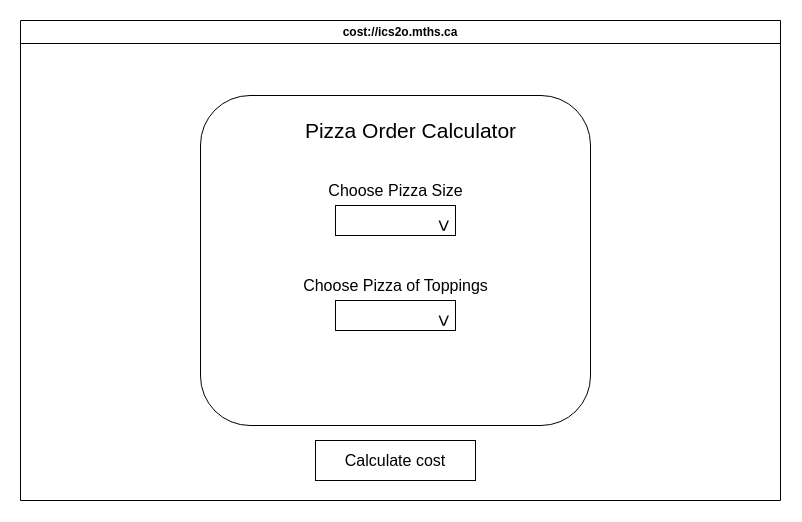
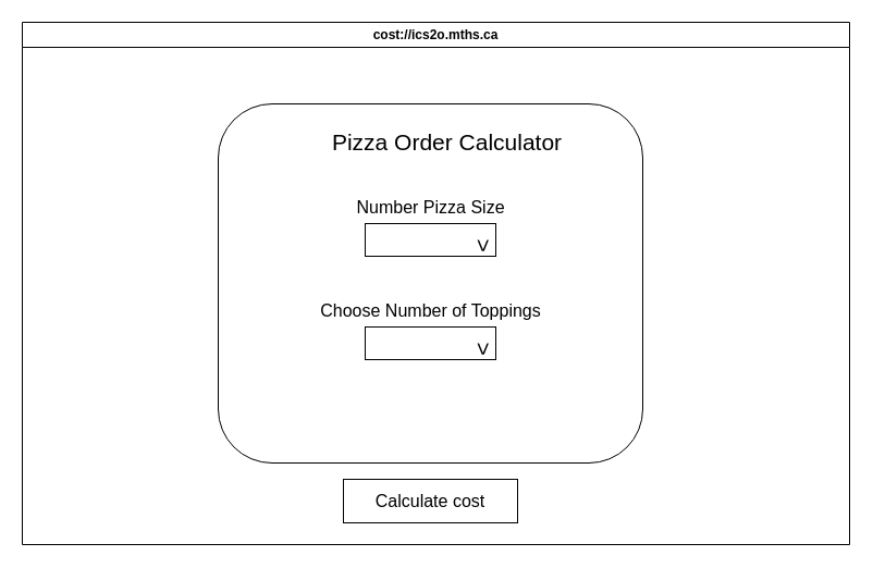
  <mxCell id="0" />
  <mxCell id="1" parent="0" />
  <mxCell id="2" value="cost://ics2o.mths.ca" style="swimlane;whiteSpace=wrap;html=1;" parent="1" vertex="1"><mxGeometry x="20" y="20" width="760" height="480" as="geometry" /></mxCell>
  <mxCell id="3" value="" style="rounded=1;whiteSpace=wrap;html=1;" vertex="1" parent="2"><mxGeometry x="180" y="75" width="390" height="330" as="geometry" /></mxCell>
  <mxCell id="4" value="Pizza Order Calculator" style="text;html=1;align=center;verticalAlign=middle;resizable=0;points=[];autosize=1;strokeColor=none;fillColor=none;fontSize=21;" vertex="1" parent="2"><mxGeometry x="275" y="90" width="230" height="40" as="geometry" /></mxCell>
- <mxCell id="5" value="Choose Pizza Size" style="text;html=1;align=center;verticalAlign=middle;resizable=0;points=[];autosize=1;strokeColor=none;fillColor=none;fontSize=16;" vertex="1" parent="2"><mxGeometry x="295" y="155" width="160" height="30" as="geometry" /></mxCell>
+ <mxCell id="5" value="Number Pizza Size" style="text;html=1;align=center;verticalAlign=middle;resizable=0;points=[];autosize=1;strokeColor=none;fillColor=none;fontSize=16;" vertex="1" parent="2"><mxGeometry x="295" y="155" width="160" height="30" as="geometry" /></mxCell>
  <mxCell id="6" value="" style="group" vertex="1" connectable="0" parent="2"><mxGeometry x="315" y="185" width="120" height="30" as="geometry" /></mxCell>
  <mxCell id="7" value="" style="whiteSpace=wrap;html=1;fontSize=21;" vertex="1" parent="6"><mxGeometry width="120" height="30" as="geometry" /></mxCell>
  <mxCell id="8" value="&amp;gt;" style="text;html=1;align=center;verticalAlign=middle;resizable=0;points=[];autosize=1;strokeColor=none;fillColor=none;fontSize=21;rotation=90;" vertex="1" parent="6"><mxGeometry x="90" width="40" height="40" as="geometry" /></mxCell>
- <mxCell id="9" value="Choose Pizza of Toppings" style="text;html=1;align=center;verticalAlign=middle;resizable=0;points=[];autosize=1;strokeColor=none;fillColor=none;fontSize=16;" vertex="1" parent="2"><mxGeometry x="260" y="250" width="230" height="30" as="geometry" /></mxCell>
+ <mxCell id="9" value="Choose Number of Toppings" style="text;html=1;align=center;verticalAlign=middle;resizable=0;points=[];autosize=1;strokeColor=none;fillColor=none;fontSize=16;" vertex="1" parent="2"><mxGeometry x="260" y="250" width="230" height="30" as="geometry" /></mxCell>
  <mxCell id="10" value="" style="group" vertex="1" connectable="0" parent="2"><mxGeometry x="315" y="280" width="120" height="30" as="geometry" /></mxCell>
  <mxCell id="11" value="" style="whiteSpace=wrap;html=1;fontSize=21;" vertex="1" parent="10"><mxGeometry width="120" height="30" as="geometry" /></mxCell>
  <mxCell id="12" value="&amp;gt;" style="text;html=1;align=center;verticalAlign=middle;resizable=0;points=[];autosize=1;strokeColor=none;fillColor=none;fontSize=21;rotation=90;" vertex="1" parent="10"><mxGeometry x="90" width="40" height="40" as="geometry" /></mxCell>
  <mxCell id="13" value="Calculate cost" style="whiteSpace=wrap;html=1;fontSize=16;rounded=0;" vertex="1" parent="2"><mxGeometry x="295" y="420" width="160" height="40" as="geometry" /></mxCell>
